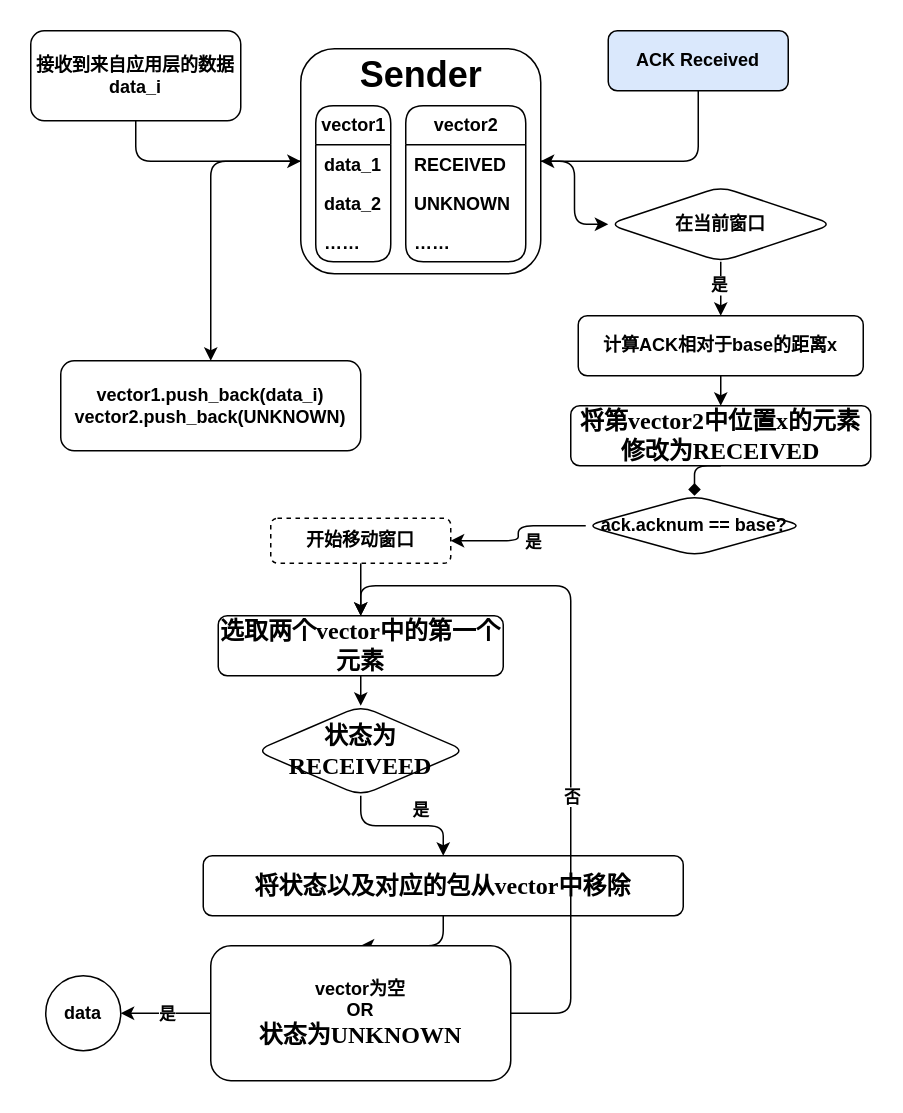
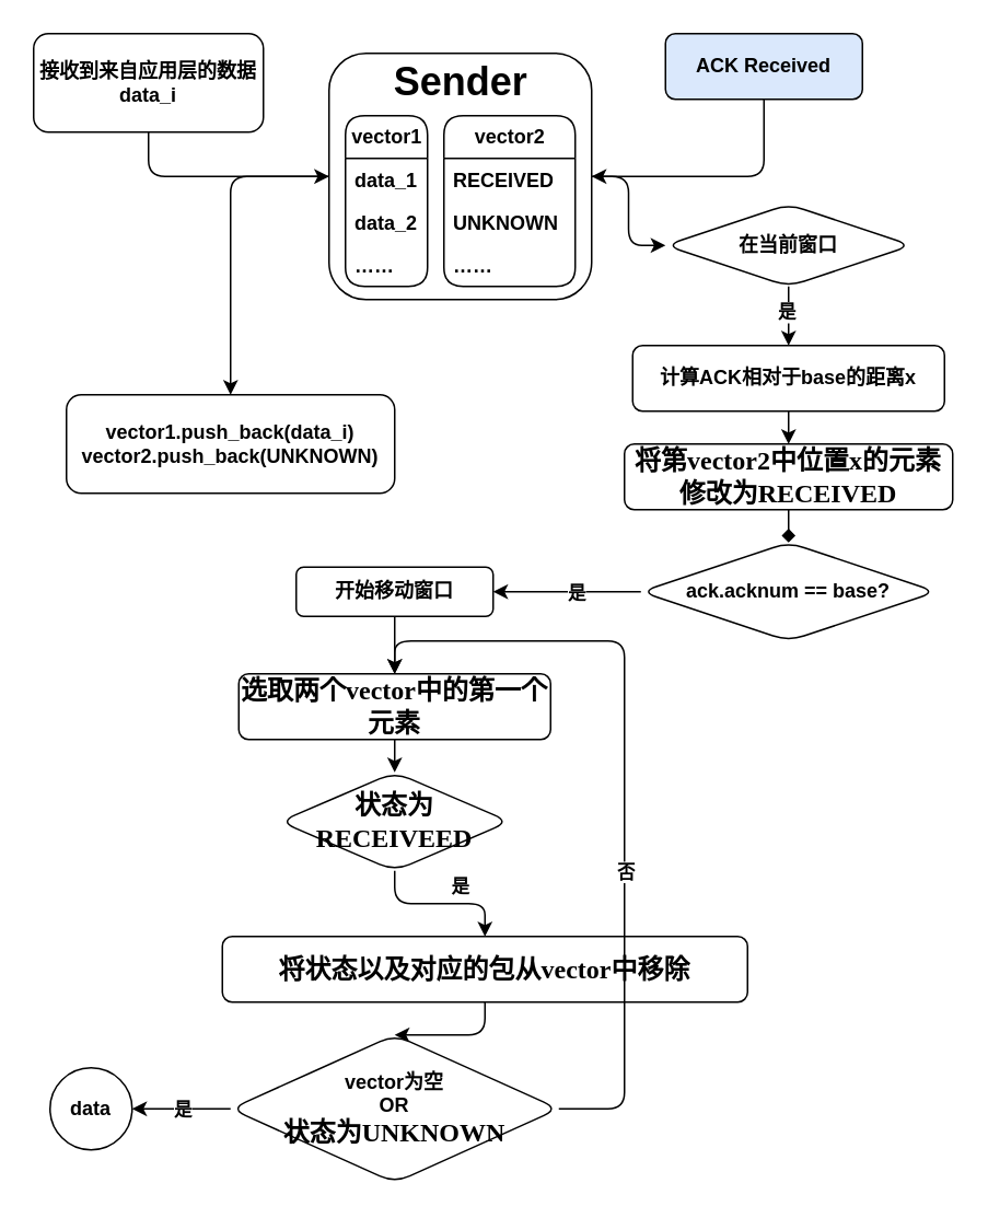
  <mxCell id="0" />
  <mxCell id="1" parent="0" />
  <mxCell id="2" style="edgeStyle=orthogonalEdgeStyle;orthogonalLoop=1;jettySize=auto;html=1;exitX=0;exitY=0.5;exitDx=0;exitDy=0;fontStyle=1" edge="1" parent="1" source="4" target="15"><mxGeometry relative="1" as="geometry" /></mxCell>
  <mxCell id="3" style="edgeStyle=orthogonalEdgeStyle;orthogonalLoop=1;jettySize=auto;html=1;exitX=1;exitY=0.5;exitDx=0;exitDy=0;fontStyle=1" edge="1" parent="1" source="4" target="21"><mxGeometry relative="1" as="geometry"><mxPoint x="530" y="220" as="targetPoint" /></mxGeometry></mxCell>
  <mxCell id="4" value="" style="rounded=1;whiteSpace=wrap;html=1;fontStyle=1" vertex="1" parent="1"><mxGeometry x="200" y="32" width="160" height="150" as="geometry" /></mxCell>
  <mxCell id="5" value="vector2" style="swimlane;fontStyle=1;childLayout=stackLayout;horizontal=1;startSize=26;fillColor=none;horizontalStack=0;resizeParent=1;resizeParentMax=0;resizeLast=0;collapsible=1;marginBottom=0;html=1;rounded=1;" vertex="1" parent="1"><mxGeometry x="270" y="70" width="80" height="104" as="geometry" /></mxCell>
  <mxCell id="6" value="RECEIVED" style="text;strokeColor=none;fillColor=none;align=left;verticalAlign=top;spacingLeft=4;spacingRight=4;overflow=hidden;rotatable=0;points=[[0,0.5],[1,0.5]];portConstraint=eastwest;whiteSpace=wrap;html=1;rounded=1;fontStyle=1" vertex="1" parent="5"><mxGeometry y="26" width="80" height="26" as="geometry" /></mxCell>
  <mxCell id="7" value="UNKNOWN&lt;span style=&quot;white-space: pre;&quot;&gt; &lt;/span&gt;" style="text;strokeColor=none;fillColor=none;align=left;verticalAlign=top;spacingLeft=4;spacingRight=4;overflow=hidden;rotatable=0;points=[[0,0.5],[1,0.5]];portConstraint=eastwest;whiteSpace=wrap;html=1;rounded=1;fontStyle=1" vertex="1" parent="5"><mxGeometry y="52" width="80" height="26" as="geometry" /></mxCell>
  <mxCell id="8" value="……" style="text;strokeColor=none;fillColor=none;align=left;verticalAlign=top;spacingLeft=4;spacingRight=4;overflow=hidden;rotatable=0;points=[[0,0.5],[1,0.5]];portConstraint=eastwest;whiteSpace=wrap;html=1;rounded=1;fontStyle=1" vertex="1" parent="5"><mxGeometry y="78" width="80" height="26" as="geometry" /></mxCell>
  <mxCell id="9" value="vector1" style="swimlane;fontStyle=1;childLayout=stackLayout;horizontal=1;startSize=26;fillColor=none;horizontalStack=0;resizeParent=1;resizeParentMax=0;resizeLast=0;collapsible=1;marginBottom=0;html=1;rounded=1;" vertex="1" parent="1"><mxGeometry x="210" y="70" width="50" height="104" as="geometry" /></mxCell>
  <mxCell id="10" value="data_1" style="text;strokeColor=none;fillColor=none;align=left;verticalAlign=top;spacingLeft=4;spacingRight=4;overflow=hidden;rotatable=0;points=[[0,0.5],[1,0.5]];portConstraint=eastwest;whiteSpace=wrap;html=1;rounded=1;fontStyle=1" vertex="1" parent="9"><mxGeometry y="26" width="50" height="26" as="geometry" /></mxCell>
  <mxCell id="11" value="data_2" style="text;strokeColor=none;fillColor=none;align=left;verticalAlign=top;spacingLeft=4;spacingRight=4;overflow=hidden;rotatable=0;points=[[0,0.5],[1,0.5]];portConstraint=eastwest;whiteSpace=wrap;html=1;rounded=1;fontStyle=1" vertex="1" parent="9"><mxGeometry y="52" width="50" height="26" as="geometry" /></mxCell>
  <mxCell id="12" value="……" style="text;strokeColor=none;fillColor=none;align=left;verticalAlign=top;spacingLeft=4;spacingRight=4;overflow=hidden;rotatable=0;points=[[0,0.5],[1,0.5]];portConstraint=eastwest;whiteSpace=wrap;html=1;rounded=1;fontStyle=1" vertex="1" parent="9"><mxGeometry y="78" width="50" height="26" as="geometry" /></mxCell>
  <mxCell id="13" style="edgeStyle=orthogonalEdgeStyle;orthogonalLoop=1;jettySize=auto;html=1;exitX=0.5;exitY=1;exitDx=0;exitDy=0;entryX=0;entryY=0.5;entryDx=0;entryDy=0;fontStyle=1" edge="1" parent="1" source="14" target="4"><mxGeometry relative="1" as="geometry" /></mxCell>
  <mxCell id="14" value="&lt;span&gt;接收到来自应用层的数据data_i&lt;/span&gt;" style="rounded=1;whiteSpace=wrap;html=1;fontStyle=1" vertex="1" parent="1"><mxGeometry x="20" y="20" width="140" height="60" as="geometry" /></mxCell>
  <mxCell id="15" value="vector1.push_back(data_i)&lt;br&gt;vector2.push_back(UNKNOWN)" style="rounded=1;whiteSpace=wrap;html=1;fontStyle=1" vertex="1" parent="1"><mxGeometry x="40" y="240" width="200" height="60" as="geometry" /></mxCell>
  <mxCell id="16" value="Sender" style="text;strokeColor=none;fillColor=none;html=1;fontSize=24;fontStyle=1;verticalAlign=middle;align=center;rounded=1;" vertex="1" parent="1"><mxGeometry x="230" y="30" width="100" height="40" as="geometry" /></mxCell>
  <mxCell id="17" style="edgeStyle=orthogonalEdgeStyle;orthogonalLoop=1;jettySize=auto;html=1;exitX=0.5;exitY=1;exitDx=0;exitDy=0;entryX=1;entryY=0.5;entryDx=0;entryDy=0;fontStyle=1" edge="1" parent="1" source="18" target="4"><mxGeometry relative="1" as="geometry" /></mxCell>
  <mxCell id="18" value="ACK Received" style="rounded=1;whiteSpace=wrap;html=1;fontStyle=1;fillColor=#dae8fc;" vertex="1" parent="1"><mxGeometry x="405" y="20" width="120" height="40" as="geometry" /></mxCell>
  <mxCell id="19" value="" style="edgeStyle=orthogonalEdgeStyle;orthogonalLoop=1;jettySize=auto;html=1;fontStyle=1" edge="1" parent="1" source="21" target="23"><mxGeometry relative="1" as="geometry" /></mxCell>
  <mxCell id="20" value="是" style="edgeLabel;html=1;align=center;verticalAlign=middle;resizable=0;points=[];rounded=1;fontStyle=1" vertex="1" connectable="0" parent="19"><mxGeometry x="-0.314" y="-2" relative="1" as="geometry"><mxPoint as="offset" /></mxGeometry></mxCell>
  <mxCell id="21" value="在当前窗口" style="rhombus;whiteSpace=wrap;html=1;rounded=1;fontStyle=1" vertex="1" parent="1"><mxGeometry x="405" y="124" width="150" height="50" as="geometry" /></mxCell>
  <mxCell id="22" value="" style="edgeStyle=orthogonalEdgeStyle;orthogonalLoop=1;jettySize=auto;html=1;fontStyle=1" edge="1" parent="1" source="23" target="25"><mxGeometry relative="1" as="geometry" /></mxCell>
  <mxCell id="23" value="计算ACK相对于base的距离x" style="whiteSpace=wrap;html=1;rounded=1;fontStyle=1" vertex="1" parent="1"><mxGeometry x="385" y="210" width="190" height="40" as="geometry" /></mxCell>
  <mxCell id="24" style="edgeStyle=orthogonalEdgeStyle;orthogonalLoop=1;jettySize=auto;html=1;exitX=0.5;exitY=1;exitDx=0;exitDy=0;entryX=0.5;entryY=0;entryDx=0;entryDy=0;fontStyle=1;endArrow=diamond;" edge="1" parent="1" source="25" target="28"><mxGeometry relative="1" as="geometry" /></mxCell>
  <mxCell id="25" value="&lt;span style=&quot;font-size:12.0pt;mso-bidi-font-size:10.0pt;&lt;br/&gt;font-family:宋体;mso-ascii-font-family:&amp;quot;Times New Roman&amp;quot;;mso-hansi-font-family:&lt;br/&gt;&amp;quot;Times New Roman&amp;quot;;mso-bidi-font-family:&amp;quot;Times New Roman&amp;quot;;mso-font-kerning:1.0pt;&lt;br/&gt;mso-ansi-language:EN-US;mso-fareast-language:ZH-CN;mso-bidi-language:AR-SA&quot;&gt;将第&lt;/span&gt;&lt;span style=&quot;font-size:12.0pt;mso-bidi-font-size:10.0pt;font-family:&amp;quot;Times New Roman&amp;quot;,serif;&lt;br/&gt;mso-fareast-font-family:宋体;mso-font-kerning:1.0pt;mso-ansi-language:EN-US;&lt;br/&gt;mso-fareast-language:ZH-CN;mso-bidi-language:AR-SA&quot; lang=&quot;EN-US&quot;&gt;vector2&lt;/span&gt;&lt;span style=&quot;font-size:12.0pt;mso-bidi-font-size:10.0pt;font-family:宋体;mso-ascii-font-family:&lt;br/&gt;&amp;quot;Times New Roman&amp;quot;;mso-hansi-font-family:&amp;quot;Times New Roman&amp;quot;;mso-bidi-font-family:&lt;br/&gt;&amp;quot;Times New Roman&amp;quot;;mso-font-kerning:1.0pt;mso-ansi-language:EN-US;mso-fareast-language:&lt;br/&gt;ZH-CN;mso-bidi-language:AR-SA&quot;&gt;中位置x的元素修改为&lt;/span&gt;&lt;span style=&quot;font-size:12.0pt;mso-bidi-font-size:10.0pt;font-family:&amp;quot;Times New Roman&amp;quot;,serif;&lt;br/&gt;mso-fareast-font-family:宋体;mso-font-kerning:1.0pt;mso-ansi-language:EN-US;&lt;br/&gt;mso-fareast-language:ZH-CN;mso-bidi-language:AR-SA&quot; lang=&quot;EN-US&quot;&gt;RECEIVED&lt;/span&gt;" style="whiteSpace=wrap;html=1;rounded=1;fontStyle=1" vertex="1" parent="1"><mxGeometry x="380" y="270" width="200" height="40" as="geometry" /></mxCell>
  <mxCell id="26" style="edgeStyle=orthogonalEdgeStyle;orthogonalLoop=1;jettySize=auto;html=1;exitX=0;exitY=0.5;exitDx=0;exitDy=0;entryX=1;entryY=0.5;entryDx=0;entryDy=0;fontStyle=1" edge="1" parent="1" source="28" target="30"><mxGeometry relative="1" as="geometry" /></mxCell>
  <mxCell id="27" value="是" style="edgeLabel;html=1;align=center;verticalAlign=middle;resizable=0;points=[];rounded=1;fontStyle=1" vertex="1" connectable="0" parent="26"><mxGeometry x="0.241" relative="1" as="geometry"><mxPoint x="16" as="offset" /></mxGeometry></mxCell>
- <mxCell id="28" value="&lt;span lang=&quot;EN-US&quot;&gt;ack.acknum == base?&lt;/span&gt;" style="rhombus;whiteSpace=wrap;html=1;rounded=1;fontStyle=1" vertex="1" parent="1"><mxGeometry x="390" y="330" width="145" height="40" as="geometry" /></mxCell>
+ <mxCell id="28" value="&lt;span lang=&quot;EN-US&quot;&gt;ack.acknum == base?&lt;/span&gt;" style="rhombus;whiteSpace=wrap;html=1;rounded=1;fontStyle=1" vertex="1" parent="1"><mxGeometry x="390" y="330" width="180" height="60" as="geometry" /></mxCell>
  <mxCell id="29" value="" style="edgeStyle=orthogonalEdgeStyle;orthogonalLoop=1;jettySize=auto;html=1;fontStyle=1" edge="1" parent="1" source="30" target="32"><mxGeometry relative="1" as="geometry" /></mxCell>
- <mxCell id="30" value="开始移动窗口" style="whiteSpace=wrap;html=1;rounded=1;fontStyle=1;dashed=1;" vertex="1" parent="1"><mxGeometry x="180" y="345" width="120" height="30" as="geometry" /></mxCell>
+ <mxCell id="30" value="开始移动窗口" style="whiteSpace=wrap;html=1;rounded=1;fontStyle=1" vertex="1" parent="1"><mxGeometry x="180" y="345" width="120" height="30" as="geometry" /></mxCell>
  <mxCell id="31" value="" style="edgeStyle=orthogonalEdgeStyle;orthogonalLoop=1;jettySize=auto;html=1;fontStyle=1" edge="1" parent="1" source="32" target="35"><mxGeometry relative="1" as="geometry" /></mxCell>
  <mxCell id="32" value="&lt;span style=&quot;font-size:12.0pt;mso-bidi-font-size:10.0pt;&lt;br/&gt;font-family:宋体;mso-ascii-font-family:&amp;quot;Times New Roman&amp;quot;;mso-hansi-font-family:&lt;br/&gt;&amp;quot;Times New Roman&amp;quot;;mso-bidi-font-family:&amp;quot;Times New Roman&amp;quot;;mso-font-kerning:1.0pt;&lt;br/&gt;mso-ansi-language:EN-US;mso-fareast-language:ZH-CN;mso-bidi-language:AR-SA&quot;&gt;选取两个&lt;/span&gt;&lt;span style=&quot;font-size:12.0pt;mso-bidi-font-size:10.0pt;font-family:&amp;quot;Times New Roman&amp;quot;,serif;&lt;br/&gt;mso-fareast-font-family:宋体;mso-font-kerning:1.0pt;mso-ansi-language:EN-US;&lt;br/&gt;mso-fareast-language:ZH-CN;mso-bidi-language:AR-SA&quot; lang=&quot;EN-US&quot;&gt;vector&lt;/span&gt;&lt;span style=&quot;font-size:12.0pt;mso-bidi-font-size:10.0pt;font-family:宋体;mso-ascii-font-family:&lt;br/&gt;&amp;quot;Times New Roman&amp;quot;;mso-hansi-font-family:&amp;quot;Times New Roman&amp;quot;;mso-bidi-font-family:&lt;br/&gt;&amp;quot;Times New Roman&amp;quot;;mso-font-kerning:1.0pt;mso-ansi-language:EN-US;mso-fareast-language:&lt;br/&gt;ZH-CN;mso-bidi-language:AR-SA&quot;&gt;中的第一个元素&lt;/span&gt;" style="whiteSpace=wrap;html=1;rounded=1;fontStyle=1" vertex="1" parent="1"><mxGeometry x="145" y="410" width="190" height="40" as="geometry" /></mxCell>
  <mxCell id="33" value="" style="edgeStyle=orthogonalEdgeStyle;orthogonalLoop=1;jettySize=auto;html=1;fontStyle=1" edge="1" parent="1" source="35" target="37"><mxGeometry relative="1" as="geometry" /></mxCell>
  <mxCell id="34" value="是" style="edgeLabel;html=1;align=center;verticalAlign=middle;resizable=0;points=[];rounded=1;fontStyle=1" vertex="1" connectable="0" parent="33"><mxGeometry x="0.245" relative="1" as="geometry"><mxPoint y="-11" as="offset" /></mxGeometry></mxCell>
  <mxCell id="35" value="&lt;span style=&quot;font-size:12.0pt;mso-bidi-font-size:10.0pt;&lt;br/&gt;font-family:宋体;mso-ascii-font-family:&amp;quot;Times New Roman&amp;quot;;mso-hansi-font-family:&lt;br/&gt;&amp;quot;Times New Roman&amp;quot;;mso-bidi-font-family:&amp;quot;Times New Roman&amp;quot;;mso-font-kerning:1.0pt;&lt;br/&gt;mso-ansi-language:EN-US;mso-fareast-language:ZH-CN;mso-bidi-language:AR-SA&quot;&gt;状态为&lt;/span&gt;&lt;span style=&quot;font-size:12.0pt;mso-bidi-font-size:10.0pt;font-family:&amp;quot;Times New Roman&amp;quot;,serif;&lt;br/&gt;mso-fareast-font-family:宋体;mso-font-kerning:1.0pt;mso-ansi-language:EN-US;&lt;br/&gt;mso-fareast-language:ZH-CN;mso-bidi-language:AR-SA&quot; lang=&quot;EN-US&quot;&gt;RECEIVEED&lt;/span&gt;" style="rhombus;whiteSpace=wrap;html=1;rounded=1;fontStyle=1" vertex="1" parent="1"><mxGeometry x="170" y="470" width="140" height="60" as="geometry" /></mxCell>
  <mxCell id="36" style="edgeStyle=orthogonalEdgeStyle;orthogonalLoop=1;jettySize=auto;html=1;exitX=0.5;exitY=1;exitDx=0;exitDy=0;entryX=0.5;entryY=0;entryDx=0;entryDy=0;fontStyle=1" edge="1" parent="1" source="37" target="42"><mxGeometry relative="1" as="geometry" /></mxCell>
  <mxCell id="37" value="&lt;span style=&quot;font-size:12.0pt;mso-bidi-font-size:10.0pt;&lt;br/&gt;font-family:宋体;mso-ascii-font-family:&amp;quot;Times New Roman&amp;quot;;mso-hansi-font-family:&lt;br/&gt;&amp;quot;Times New Roman&amp;quot;;mso-bidi-font-family:&amp;quot;Times New Roman&amp;quot;;mso-font-kerning:1.0pt;&lt;br/&gt;mso-ansi-language:EN-US;mso-fareast-language:ZH-CN;mso-bidi-language:AR-SA&quot;&gt;将状态以及对应的包从&lt;/span&gt;&lt;span style=&quot;font-size:12.0pt;mso-bidi-font-size:10.0pt;font-family:&amp;quot;Times New Roman&amp;quot;,serif;&lt;br/&gt;mso-fareast-font-family:宋体;mso-font-kerning:1.0pt;mso-ansi-language:EN-US;&lt;br/&gt;mso-fareast-language:ZH-CN;mso-bidi-language:AR-SA&quot; lang=&quot;EN-US&quot;&gt;vector&lt;/span&gt;&lt;span style=&quot;font-size:12.0pt;mso-bidi-font-size:10.0pt;font-family:宋体;mso-ascii-font-family:&lt;br/&gt;&amp;quot;Times New Roman&amp;quot;;mso-hansi-font-family:&amp;quot;Times New Roman&amp;quot;;mso-bidi-font-family:&lt;br/&gt;&amp;quot;Times New Roman&amp;quot;;mso-font-kerning:1.0pt;mso-ansi-language:EN-US;mso-fareast-language:&lt;br/&gt;ZH-CN;mso-bidi-language:AR-SA&quot;&gt;中移除&lt;/span&gt;" style="whiteSpace=wrap;html=1;rounded=1;fontStyle=1" vertex="1" parent="1"><mxGeometry x="135" y="570" width="320" height="40" as="geometry" /></mxCell>
  <mxCell id="38" style="edgeStyle=orthogonalEdgeStyle;orthogonalLoop=1;jettySize=auto;html=1;exitX=1;exitY=0.5;exitDx=0;exitDy=0;entryX=0.5;entryY=0;entryDx=0;entryDy=0;fontStyle=1" edge="1" parent="1" source="42" target="32"><mxGeometry relative="1" as="geometry"><Array as="points"><mxPoint x="380" y="675" /><mxPoint x="380" y="390" /><mxPoint x="240" y="390" /></Array></mxGeometry></mxCell>
  <mxCell id="39" value="否" style="edgeLabel;html=1;align=center;verticalAlign=middle;resizable=0;points=[];rounded=1;fontStyle=1" vertex="1" connectable="0" parent="38"><mxGeometry x="-0.344" y="1" relative="1" as="geometry"><mxPoint x="1" y="-26" as="offset" /></mxGeometry></mxCell>
  <mxCell id="40" style="edgeStyle=orthogonalEdgeStyle;orthogonalLoop=1;jettySize=auto;html=1;exitX=0;exitY=0.5;exitDx=0;exitDy=0;entryX=1;entryY=0.5;entryDx=0;entryDy=0;fontStyle=1" edge="1" parent="1" source="42" target="43"><mxGeometry relative="1" as="geometry" /></mxCell>
  <mxCell id="41" value="是" style="edgeLabel;html=1;align=center;verticalAlign=middle;resizable=0;points=[];rounded=1;fontStyle=1" vertex="1" connectable="0" parent="40"><mxGeometry x="0.219" y="-2" relative="1" as="geometry"><mxPoint x="7" y="2" as="offset" /></mxGeometry></mxCell>
- <mxCell id="42" value="vector为空&lt;br&gt;OR&lt;br&gt;&lt;span style=&quot;font-size:12.0pt;mso-bidi-font-size:10.0pt;&lt;br/&gt;font-family:宋体;mso-ascii-font-family:&amp;quot;Times New Roman&amp;quot;;mso-hansi-font-family:&lt;br/&gt;&amp;quot;Times New Roman&amp;quot;;mso-bidi-font-family:&amp;quot;Times New Roman&amp;quot;;mso-font-kerning:1.0pt;&lt;br/&gt;mso-ansi-language:EN-US;mso-fareast-language:ZH-CN;mso-bidi-language:AR-SA&quot;&gt;状态为&lt;/span&gt;&lt;span style=&quot;font-size:12.0pt;mso-bidi-font-size:10.0pt;font-family:&amp;quot;Times New Roman&amp;quot;,serif;&lt;br/&gt;mso-fareast-font-family:宋体;mso-font-kerning:1.0pt;mso-ansi-language:EN-US;&lt;br/&gt;mso-fareast-language:ZH-CN;mso-bidi-language:AR-SA&quot; lang=&quot;EN-US&quot;&gt;UNKNOWN&lt;/span&gt;" style="whiteSpace=wrap;html=1;fontStyle=1;rounded=1;" vertex="1" parent="1"><mxGeometry x="140" y="630" width="200" height="90" as="geometry" /></mxCell>
+ <mxCell id="42" value="vector为空&lt;br&gt;OR&lt;br&gt;&lt;span style=&quot;font-size:12.0pt;mso-bidi-font-size:10.0pt;&lt;br/&gt;font-family:宋体;mso-ascii-font-family:&amp;quot;Times New Roman&amp;quot;;mso-hansi-font-family:&lt;br/&gt;&amp;quot;Times New Roman&amp;quot;;mso-bidi-font-family:&amp;quot;Times New Roman&amp;quot;;mso-font-kerning:1.0pt;&lt;br/&gt;mso-ansi-language:EN-US;mso-fareast-language:ZH-CN;mso-bidi-language:AR-SA&quot;&gt;状态为&lt;/span&gt;&lt;span style=&quot;font-size:12.0pt;mso-bidi-font-size:10.0pt;font-family:&amp;quot;Times New Roman&amp;quot;,serif;&lt;br/&gt;mso-fareast-font-family:宋体;mso-font-kerning:1.0pt;mso-ansi-language:EN-US;&lt;br/&gt;mso-fareast-language:ZH-CN;mso-bidi-language:AR-SA&quot; lang=&quot;EN-US&quot;&gt;UNKNOWN&lt;/span&gt;" style="rhombus;whiteSpace=wrap;html=1;rounded=1;fontStyle=1" vertex="1" parent="1"><mxGeometry x="140" y="630" width="200" height="90" as="geometry" /></mxCell>
  <mxCell id="43" value="data" style="ellipse;whiteSpace=wrap;html=1;aspect=fixed;rounded=1;fontStyle=1" vertex="1" parent="1"><mxGeometry x="30" y="650" width="50" height="50" as="geometry" /></mxCell>
